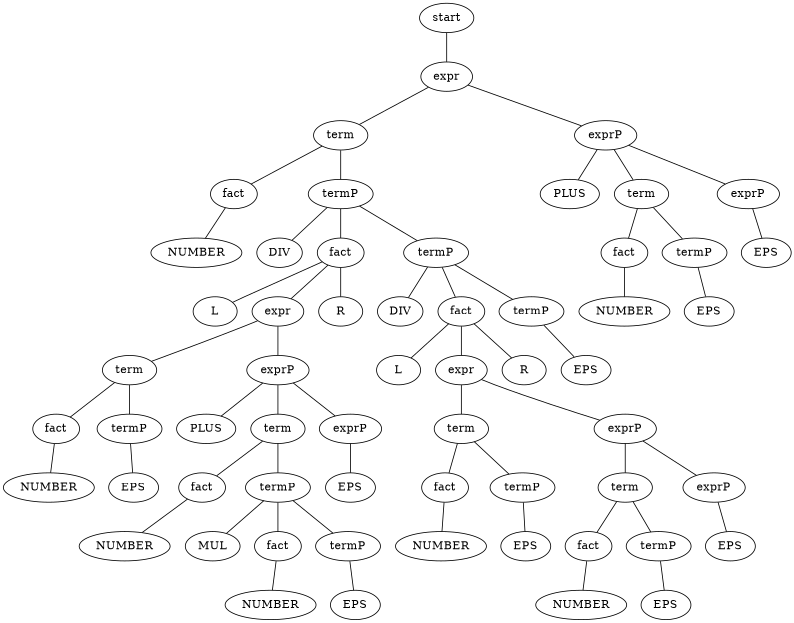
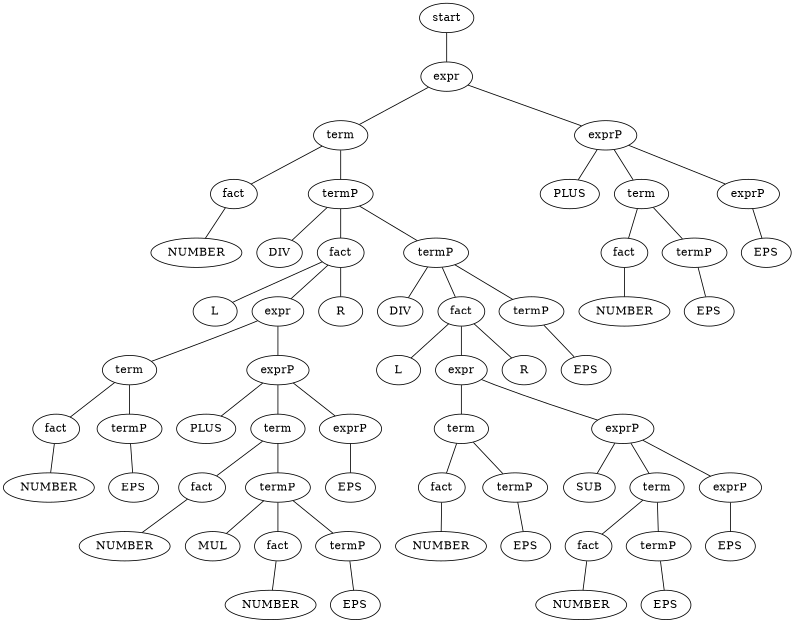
  graph {
    n1 [label=start]
    n2 [label=expr]
    n3 [label=term]
    n4 [label=exprP]
    n5 [label=fact]
    n6 [label=termP]
    n7 [label=NUMBER]
    n8 [label=DIV]
    n9 [label=fact]
    n10 [label=termP]
    n11 [label=L]
    n12 [label=expr]
    n13 [label=R]
    n14 [label=term]
    n15 [label=exprP]
    n16 [label=fact]
    n17 [label=termP]
    n18 [label=NUMBER]
    n19 [label=EPS]
    n20 [label=PLUS]
    n21 [label=term]
    n22 [label=exprP]
    n23 [label=fact]
    n24 [label=termP]
    n25 [label=NUMBER]
    n26 [label=MUL]
    n27 [label=fact]
    n28 [label=termP]
    n29 [label=NUMBER]
    n30 [label=EPS]
    n31 [label=EPS]
    n32 [label=DIV]
    n33 [label=fact]
    n34 [label=termP]
    n35 [label=L]
    n36 [label=expr]
    n37 [label=R]
    n38 [label=term]
    n39 [label=exprP]
    n40 [label=fact]
    n41 [label=termP]
    n42 [label=NUMBER]
    n43 [label=EPS]
+   n44 [label=SUB]
    n45 [label=term]
    n46 [label=exprP]
    n47 [label=fact]
    n48 [label=termP]
    n49 [label=NUMBER]
    n50 [label=EPS]
    n51 [label=EPS]
    n52 [label=EPS]
    n53 [label=PLUS]
    n54 [label=term]
    n55 [label=exprP]
    n56 [label=fact]
    n57 [label=termP]
    n58 [label=NUMBER]
    n59 [label=EPS]
    n60 [label=EPS]
    n1 -- n2
    n2 -- n3
    n2 -- n4
    n3 -- n5
    n3 -- n6
    n4 -- n53
    n4 -- n54
    n4 -- n55
    n5 -- n7
    n6 -- n8
    n6 -- n9
    n6 -- n10
    n9 -- n11
    n9 -- n12
    n9 -- n13
    n10 -- n32
    n10 -- n33
    n10 -- n34
    n12 -- n14
    n12 -- n15
    n14 -- n16
    n14 -- n17
    n15 -- n20
    n15 -- n21
    n15 -- n22
    n16 -- n18
    n17 -- n19
    n21 -- n23
    n21 -- n24
    n22 -- n31
    n23 -- n25
    n24 -- n26
    n24 -- n27
    n24 -- n28
    n27 -- n29
    n28 -- n30
    n33 -- n35
    n33 -- n36
    n33 -- n37
    n34 -- n52
    n36 -- n38
    n36 -- n39
    n38 -- n40
    n38 -- n41
+   n39 -- n44
    n39 -- n45
    n39 -- n46
    n40 -- n42
    n41 -- n43
    n45 -- n47
    n45 -- n48
    n46 -- n51
    n47 -- n49
    n48 -- n50
    n54 -- n56
    n54 -- n57
    n55 -- n60
    n56 -- n58
    n57 -- n59
  }
